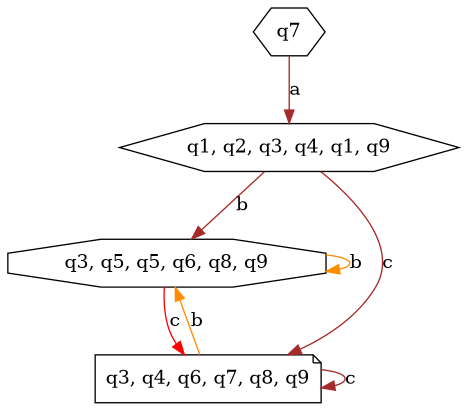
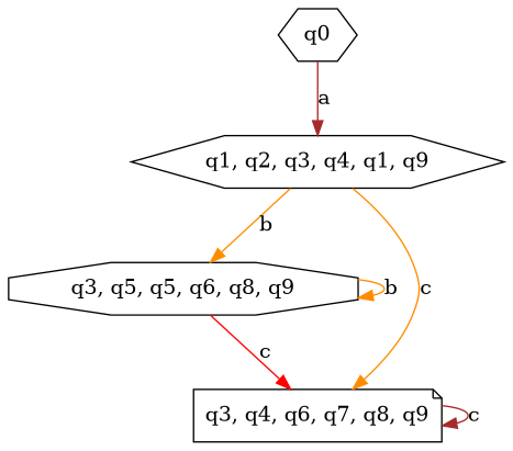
  digraph {
    node [shape=hexagon]
    edge [color=darkorange]
-   n1 [label=q7]
+   n1 [label=q0]
    n2 [label="q1, q2, q3, q4, q1, q9"]
    n3 [label="q3, q5, q5, q6, q8, q9" shape=octagon]
    n4 [label="q3, q4, q6, q7, q8, q9" shape=note]
    n1 -> n2 [color=brown label=a]
-   n2 -> n3 [color=brown label=b]
-   n2 -> n4 [color=brown label=c]
+   n2 -> n3 [label=b]
+   n2 -> n4 [label=c]
    n3 -> n3 [label=b]
    n3 -> n4 [color=red label=c]
-   n4 -> n3 [label=b]
    n4 -> n4 [color=brown label=c]
  }
